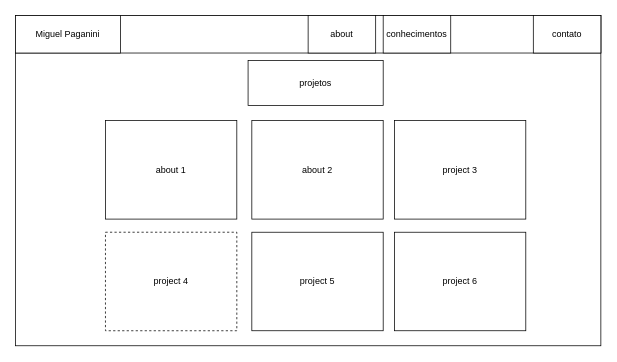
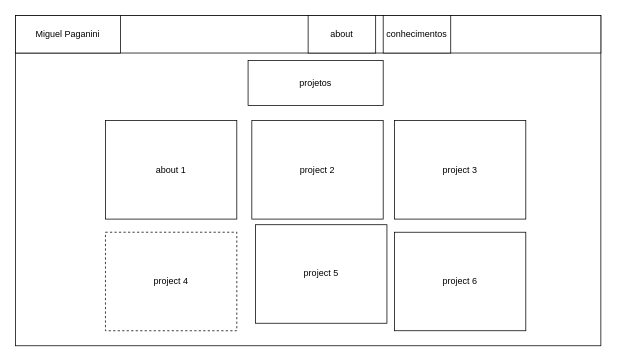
  <mxCell id="0" />
  <mxCell id="1" parent="0" />
  <mxCell id="2" value="" style="rounded=0;whiteSpace=wrap;html=1;movable=0;resizable=0;rotatable=0;deletable=0;editable=0;locked=1;connectable=0;" vertex="1" parent="1"><mxGeometry x="20" y="20" width="780" height="440" as="geometry" /></mxCell>
  <mxCell id="3" value="" style="rounded=0;whiteSpace=wrap;html=1;" vertex="1" parent="1"><mxGeometry x="20" y="20" width="780" height="50" as="geometry" /></mxCell>
  <mxCell id="4" value="Miguel Paganini" style="rounded=0;whiteSpace=wrap;html=1;" vertex="1" parent="1"><mxGeometry x="20" y="20" width="140" height="50" as="geometry" /></mxCell>
- <mxCell id="5" value="contato" style="rounded=0;whiteSpace=wrap;html=1;" vertex="1" parent="1"><mxGeometry x="710" y="20" width="90" height="50" as="geometry" /></mxCell>
  <mxCell id="6" value="conhecimentos" style="rounded=0;whiteSpace=wrap;html=1;" vertex="1" parent="1"><mxGeometry x="510" y="20" width="90" height="50" as="geometry" /></mxCell>
  <mxCell id="7" value="about" style="rounded=0;whiteSpace=wrap;html=1;" vertex="1" parent="1"><mxGeometry x="410" y="20" width="90" height="50" as="geometry" /></mxCell>
  <mxCell id="8" value="" style="group" vertex="1" connectable="0" parent="1"><mxGeometry x="140" y="160" width="560" height="280" as="geometry" /></mxCell>
  <mxCell id="9" value="about 1" style="rounded=0;whiteSpace=wrap;html=1;" vertex="1" parent="8"><mxGeometry width="175" height="131.25" as="geometry" /></mxCell>
  <mxCell id="10" value="project 4" style="rounded=0;whiteSpace=wrap;html=1;dashed=1;" vertex="1" parent="8"><mxGeometry y="148.75" width="175" height="131.25" as="geometry" /></mxCell>
  <mxCell id="11" value="project 3" style="rounded=0;whiteSpace=wrap;html=1;" vertex="1" parent="8"><mxGeometry x="385" width="175" height="131.25" as="geometry" /></mxCell>
- <mxCell id="12" value="about 2" style="rounded=0;whiteSpace=wrap;html=1;" vertex="1" parent="8"><mxGeometry x="195" width="175" height="131.25" as="geometry" /></mxCell>
+ <mxCell id="12" value="project 2" style="rounded=0;whiteSpace=wrap;html=1;" vertex="1" parent="8"><mxGeometry x="195" width="175" height="131.25" as="geometry" /></mxCell>
  <mxCell id="13" value="project 6" style="rounded=0;whiteSpace=wrap;html=1;" vertex="1" parent="8"><mxGeometry x="385" y="148.75" width="175" height="131.25" as="geometry" /></mxCell>
- <mxCell id="14" value="project 5" style="rounded=0;whiteSpace=wrap;html=1;" vertex="1" parent="8"><mxGeometry x="195" y="148.75" width="175" height="131.25" as="geometry" /></mxCell>
+ <mxCell id="14" value="project 5" style="rounded=0;whiteSpace=wrap;html=1;" vertex="1" parent="8"><mxGeometry x="200" y="138.75" width="175" height="131.25" as="geometry" /></mxCell>
  <mxCell id="15" value="projetos" style="rounded=0;whiteSpace=wrap;html=1;" vertex="1" parent="1"><mxGeometry x="330" y="80" width="180" height="60" as="geometry" /></mxCell>
